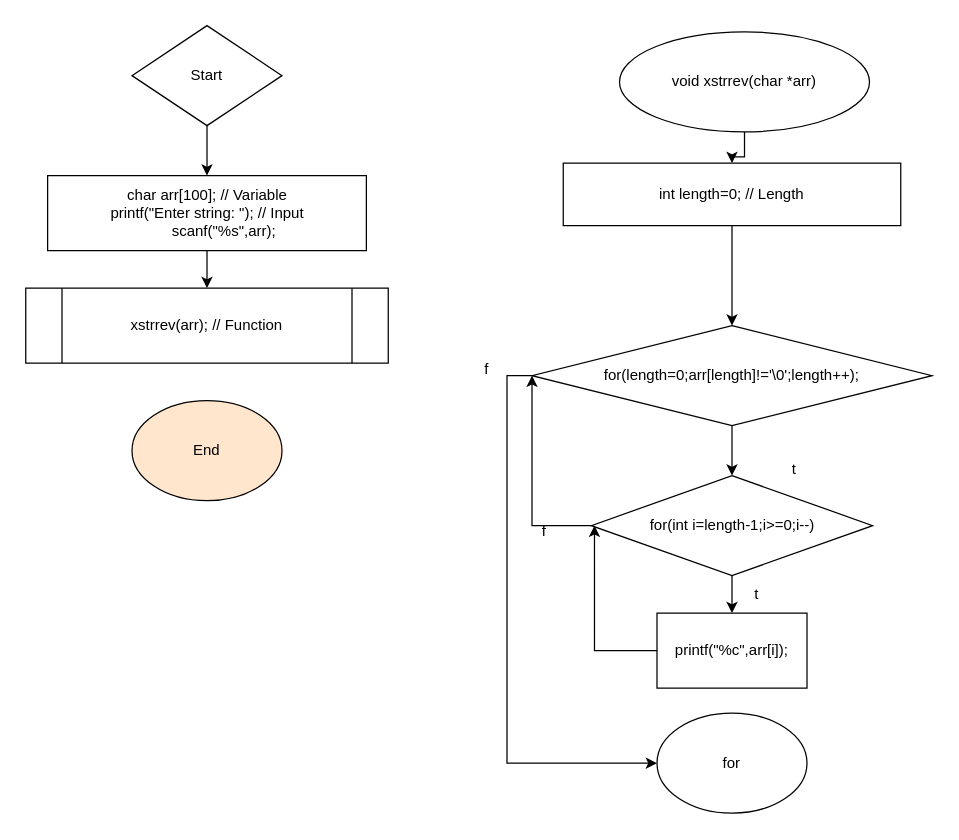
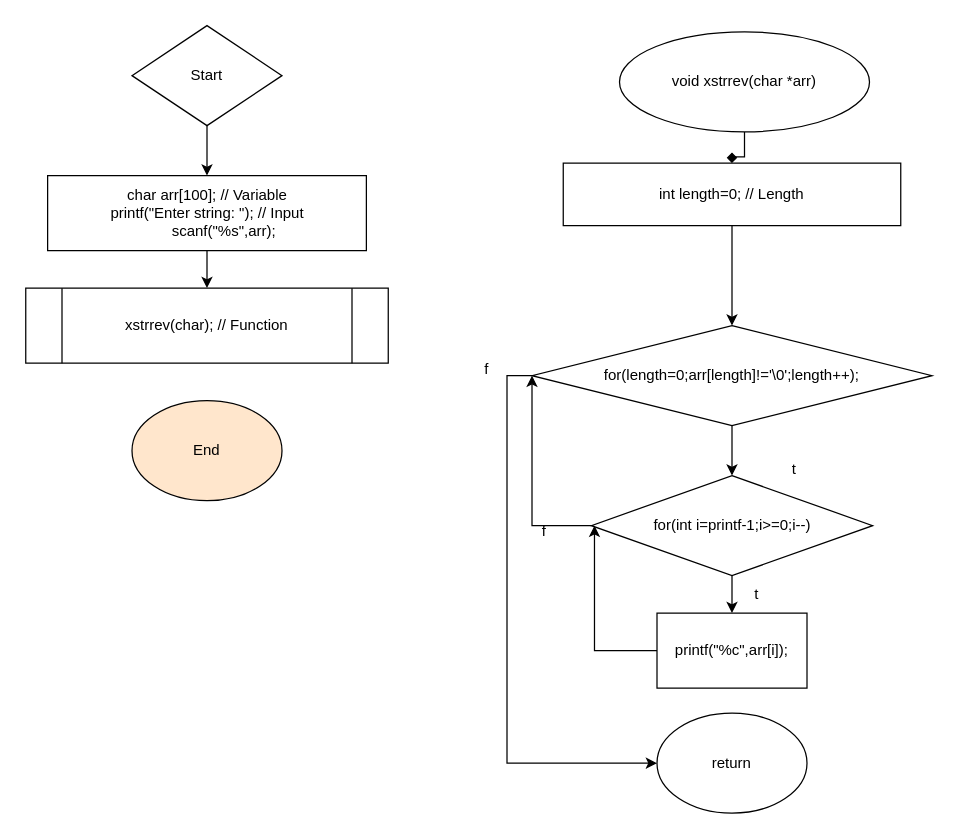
  <mxCell id="0" />
  <mxCell id="1" parent="0" />
  <mxCell id="2" style="edgeStyle=orthogonalEdgeStyle;rounded=0;orthogonalLoop=1;jettySize=auto;html=1;entryX=0.5;entryY=0;entryDx=0;entryDy=0;" edge="1" parent="1" source="3" target="5"><mxGeometry relative="1" as="geometry" /></mxCell>
  <mxCell id="3" value="Start" style="rhombus;whiteSpace=wrap;html=1;" vertex="1" parent="1"><mxGeometry x="105" y="20" width="120" height="80" as="geometry" /></mxCell>
  <mxCell id="4" style="edgeStyle=orthogonalEdgeStyle;rounded=0;orthogonalLoop=1;jettySize=auto;html=1;entryX=0.5;entryY=0;entryDx=0;entryDy=0;" edge="1" parent="1" source="5" target="6"><mxGeometry relative="1" as="geometry" /></mxCell>
  <mxCell id="5" value="char arr[100]; // Variable&lt;br&gt;&lt;div&gt;printf(&quot;Enter string: &quot;); // Input&lt;/div&gt;&lt;div&gt;&amp;nbsp; &amp;nbsp; &amp;nbsp; &amp;nbsp; scanf(&quot;%s&quot;,arr);&lt;/div&gt;" style="rounded=0;whiteSpace=wrap;html=1;" vertex="1" parent="1"><mxGeometry x="37.5" y="140" width="255" height="60" as="geometry" /></mxCell>
- <mxCell id="6" value="xstrrev(arr); // Function" style="shape=process;whiteSpace=wrap;html=1;backgroundOutline=1;" vertex="1" parent="1"><mxGeometry x="20" y="230" width="290" height="60" as="geometry" /></mxCell>
+ <mxCell id="6" value="xstrrev(char); // Function" style="shape=process;whiteSpace=wrap;html=1;backgroundOutline=1;" vertex="1" parent="1"><mxGeometry x="20" y="230" width="290" height="60" as="geometry" /></mxCell>
  <mxCell id="7" value="End" style="ellipse;whiteSpace=wrap;html=1;fillColor=#ffe6cc;" vertex="1" parent="1"><mxGeometry x="105" y="320" width="120" height="80" as="geometry" /></mxCell>
- <mxCell id="8" style="edgeStyle=orthogonalEdgeStyle;rounded=0;orthogonalLoop=1;jettySize=auto;html=1;entryX=0.5;entryY=0;entryDx=0;entryDy=0;" edge="1" parent="1" source="9" target="11"><mxGeometry relative="1" as="geometry" /></mxCell>
+ <mxCell id="8" style="edgeStyle=orthogonalEdgeStyle;rounded=0;orthogonalLoop=1;jettySize=auto;html=1;entryX=0.5;entryY=0;entryDx=0;entryDy=0;endArrow=diamond;" edge="1" parent="1" source="9" target="11"><mxGeometry relative="1" as="geometry" /></mxCell>
  <mxCell id="9" value="void xstrrev(char *arr)" style="ellipse;whiteSpace=wrap;html=1;" vertex="1" parent="1"><mxGeometry x="495" y="25" width="200" height="80" as="geometry" /></mxCell>
  <mxCell id="10" style="edgeStyle=orthogonalEdgeStyle;rounded=0;orthogonalLoop=1;jettySize=auto;html=1;entryX=0.5;entryY=0;entryDx=0;entryDy=0;" edge="1" parent="1" source="11" target="14"><mxGeometry relative="1" as="geometry" /></mxCell>
  <mxCell id="11" value="&lt;div&gt;int length=0; // Length&lt;br&gt;&lt;/div&gt;" style="rounded=0;whiteSpace=wrap;html=1;" vertex="1" parent="1"><mxGeometry x="450" y="130" width="270" height="50" as="geometry" /></mxCell>
  <mxCell id="12" style="edgeStyle=orthogonalEdgeStyle;rounded=0;orthogonalLoop=1;jettySize=auto;html=1;exitX=0;exitY=0.5;exitDx=0;exitDy=0;entryX=0;entryY=0.5;entryDx=0;entryDy=0;" edge="1" parent="1" source="14" target="20"><mxGeometry relative="1" as="geometry"><Array as="points"><mxPoint x="405" y="300" /><mxPoint x="405" y="610" /></Array></mxGeometry></mxCell>
  <mxCell id="13" style="edgeStyle=orthogonalEdgeStyle;rounded=0;orthogonalLoop=1;jettySize=auto;html=1;entryX=0.5;entryY=0;entryDx=0;entryDy=0;" edge="1" parent="1" source="14" target="17"><mxGeometry relative="1" as="geometry" /></mxCell>
  <mxCell id="14" value="for(length=0;arr[length]!='\0';length++);" style="rhombus;whiteSpace=wrap;html=1;" vertex="1" parent="1"><mxGeometry x="425" y="260" width="320" height="80" as="geometry" /></mxCell>
  <mxCell id="15" style="edgeStyle=orthogonalEdgeStyle;rounded=0;orthogonalLoop=1;jettySize=auto;html=1;entryX=0.5;entryY=0;entryDx=0;entryDy=0;" edge="1" parent="1" source="17" target="19"><mxGeometry relative="1" as="geometry" /></mxCell>
  <mxCell id="16" style="edgeStyle=orthogonalEdgeStyle;rounded=0;orthogonalLoop=1;jettySize=auto;html=1;entryX=0;entryY=0.5;entryDx=0;entryDy=0;" edge="1" parent="1" source="17" target="14"><mxGeometry relative="1" as="geometry"><mxPoint x="425" y="360" as="targetPoint" /><Array as="points"><mxPoint x="425" y="420" /></Array></mxGeometry></mxCell>
- <mxCell id="17" value="for(int i=length-1;i&amp;gt;=0;i--)" style="rhombus;whiteSpace=wrap;html=1;" vertex="1" parent="1"><mxGeometry x="472.5" y="380" width="225" height="80" as="geometry" /></mxCell>
+ <mxCell id="17" value="for(int i=printf-1;i&amp;gt;=0;i--)" style="rhombus;whiteSpace=wrap;html=1;" vertex="1" parent="1"><mxGeometry x="472.5" y="380" width="225" height="80" as="geometry" /></mxCell>
  <mxCell id="18" style="edgeStyle=orthogonalEdgeStyle;rounded=0;orthogonalLoop=1;jettySize=auto;html=1;exitX=0;exitY=0.5;exitDx=0;exitDy=0;entryX=0.011;entryY=0.5;entryDx=0;entryDy=0;entryPerimeter=0;" edge="1" parent="1" source="19" target="17"><mxGeometry relative="1" as="geometry" /></mxCell>
  <mxCell id="19" value="printf(&quot;%c&quot;,arr[i]);" style="rounded=0;whiteSpace=wrap;html=1;" vertex="1" parent="1"><mxGeometry x="525" y="490" width="120" height="60" as="geometry" /></mxCell>
- <mxCell id="20" value="for" style="ellipse;whiteSpace=wrap;html=1;" vertex="1" parent="1"><mxGeometry x="525" y="570" width="120" height="80" as="geometry" /></mxCell>
+ <mxCell id="20" value="return" style="ellipse;whiteSpace=wrap;html=1;" vertex="1" parent="1"><mxGeometry x="525" y="570" width="120" height="80" as="geometry" /></mxCell>
  <mxCell id="21" value="t" style="text;html=1;strokeColor=none;fillColor=none;align=center;verticalAlign=middle;whiteSpace=wrap;rounded=0;" vertex="1" parent="1"><mxGeometry x="575" y="460" width="60" height="30" as="geometry" /></mxCell>
  <mxCell id="22" value="t" style="text;html=1;strokeColor=none;fillColor=none;align=center;verticalAlign=middle;whiteSpace=wrap;rounded=0;" vertex="1" parent="1"><mxGeometry x="605" y="360" width="60" height="30" as="geometry" /></mxCell>
  <mxCell id="23" value="f" style="text;html=1;strokeColor=none;fillColor=none;align=center;verticalAlign=middle;whiteSpace=wrap;rounded=0;" vertex="1" parent="1"><mxGeometry x="359" y="280" width="60" height="30" as="geometry" /></mxCell>
  <mxCell id="24" value="f" style="text;html=1;strokeColor=none;fillColor=none;align=center;verticalAlign=middle;whiteSpace=wrap;rounded=0;" vertex="1" parent="1"><mxGeometry x="405" y="410" width="60" height="30" as="geometry" /></mxCell>
